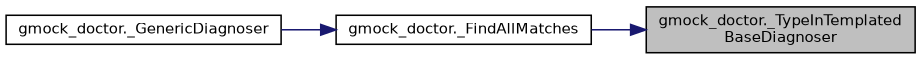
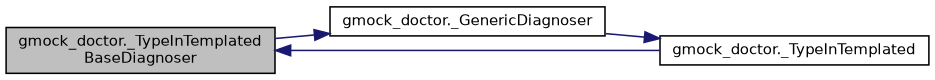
  digraph {
    rankdir=LR
    node [color=black fillcolor=white fontname=Helvetica fontsize=10 shape=record style=filled]
    edge [color=midnightblue fontname=Helvetica fontsize=10 labelfontname=Helvetica labelfontsize=10 style=solid]
    n1 [fillcolor=grey75 fontcolor=black height=0.2 label="gmock_doctor._TypeInTemplated\lBaseDiagnoser" width=0.4]
    n2 [height=0.2 label="gmock_doctor._GenericDiagnoser" width=0.4]
-   n3 [height=0.2 label="gmock_doctor._FindAllMatches" width=0.4]
+   n3 [height=0.2 label="gmock_doctor._TypeInTemplated" width=0.4]
+   n1 -> n2
    n2 -> n3
    n3 -> n1
  }
